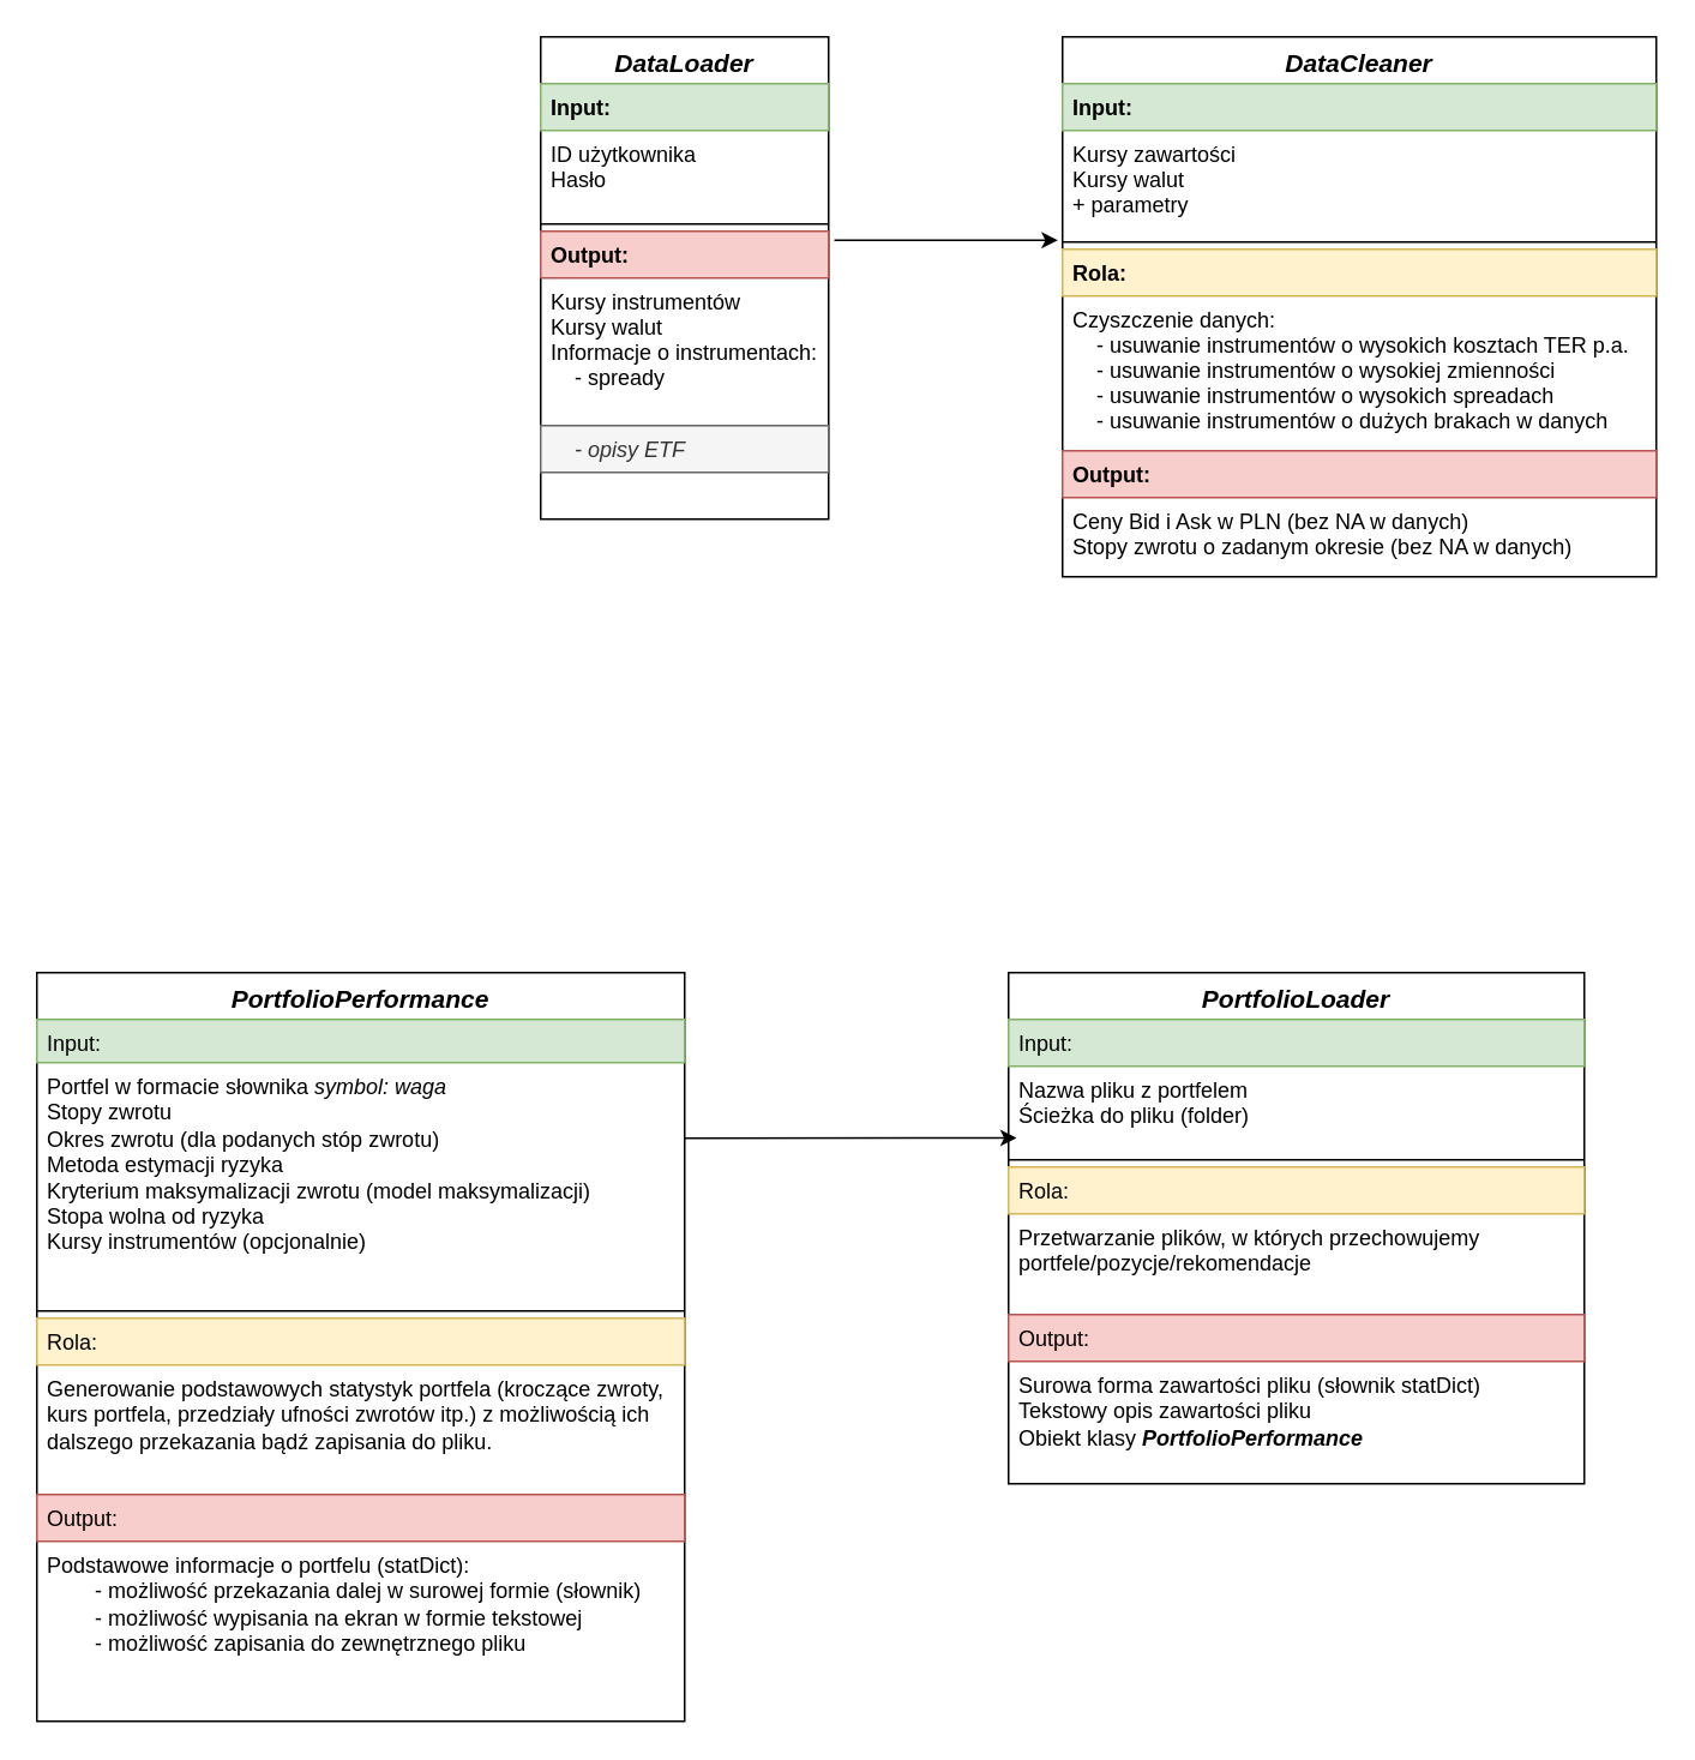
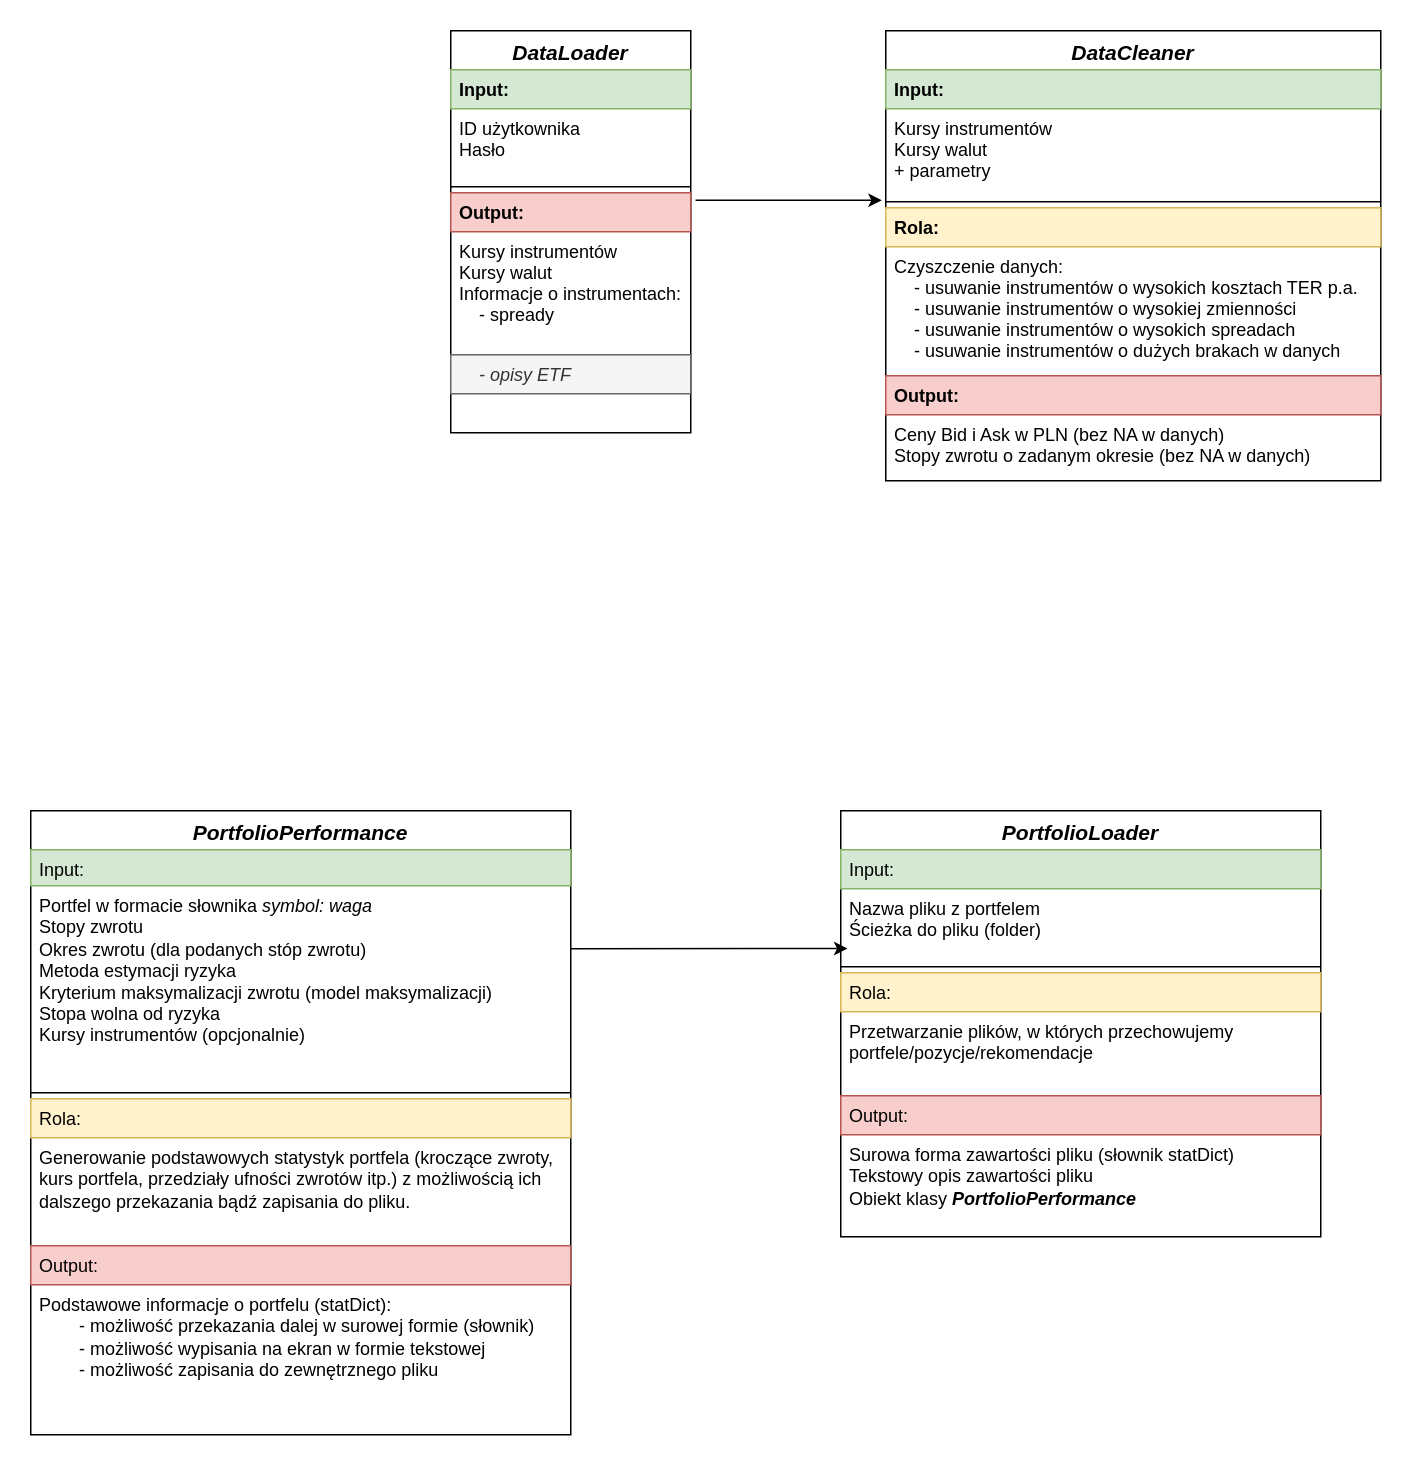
  <mxCell id="0" />
  <mxCell id="1" parent="0" />
  <mxCell id="2" value="DataLoader" style="swimlane;fontStyle=3;align=center;verticalAlign=top;childLayout=stackLayout;horizontal=1;startSize=26;horizontalStack=0;resizeParent=1;resizeLast=0;collapsible=1;marginBottom=0;rounded=0;shadow=0;strokeWidth=1;fontSize=14;" parent="1" vertex="1"><mxGeometry x="300" y="20" width="160" height="268" as="geometry"><mxRectangle x="230" y="140" width="160" height="26" as="alternateBounds" /></mxGeometry></mxCell>
  <mxCell id="3" value="Input:" style="text;align=left;verticalAlign=top;spacingLeft=4;spacingRight=4;overflow=hidden;rotatable=0;points=[[0,0.5],[1,0.5]];portConstraint=eastwest;fillColor=#d5e8d4;strokeColor=#82b366;fontStyle=1" vertex="1" parent="2"><mxGeometry y="26" width="160" height="26" as="geometry" /></mxCell>
  <mxCell id="4" value="ID użytkownika&#10;Hasło" style="text;align=left;verticalAlign=top;spacingLeft=4;spacingRight=4;overflow=hidden;rotatable=0;points=[[0,0.5],[1,0.5]];portConstraint=eastwest;" parent="2" vertex="1"><mxGeometry y="52" width="160" height="48" as="geometry" /></mxCell>
  <mxCell id="5" value="" style="line;html=1;strokeWidth=1;align=left;verticalAlign=middle;spacingTop=-1;spacingLeft=3;spacingRight=3;rotatable=0;labelPosition=right;points=[];portConstraint=eastwest;" parent="2" vertex="1"><mxGeometry y="100" width="160" height="8" as="geometry" /></mxCell>
  <mxCell id="6" value="Output:" style="text;align=left;verticalAlign=top;spacingLeft=4;spacingRight=4;overflow=hidden;rotatable=0;points=[[0,0.5],[1,0.5]];portConstraint=eastwest;fillColor=#f8cecc;strokeColor=#b85450;fontStyle=1" vertex="1" parent="2"><mxGeometry y="108" width="160" height="26" as="geometry" /></mxCell>
  <mxCell id="7" value="Kursy instrumentów&#10;Kursy walut&#10;Informacje o instrumentach:&#10;    - spready&#10;" style="text;align=left;verticalAlign=top;spacingLeft=4;spacingRight=4;overflow=hidden;rotatable=0;points=[[0,0.5],[1,0.5]];portConstraint=eastwest;" parent="2" vertex="1"><mxGeometry y="134" width="160" height="82" as="geometry" /></mxCell>
  <mxCell id="8" value="    - opisy ETF&#10;" style="text;align=left;verticalAlign=top;spacingLeft=4;spacingRight=4;overflow=hidden;rotatable=0;points=[[0,0.5],[1,0.5]];portConstraint=eastwest;fontStyle=2;fillColor=#f5f5f5;fontColor=#333333;strokeColor=#666666;" vertex="1" parent="2"><mxGeometry y="216" width="160" height="26" as="geometry" /></mxCell>
  <mxCell id="9" value="DataCleaner" style="swimlane;fontStyle=3;align=center;verticalAlign=top;childLayout=stackLayout;horizontal=1;startSize=26;horizontalStack=0;resizeParent=1;resizeLast=0;collapsible=1;marginBottom=0;rounded=0;shadow=0;strokeWidth=1;fontSize=14;" parent="1" vertex="1"><mxGeometry x="590" y="20" width="330" height="300" as="geometry"><mxRectangle x="550" y="140" width="160" height="26" as="alternateBounds" /></mxGeometry></mxCell>
  <mxCell id="10" value="Input:" style="text;align=left;verticalAlign=top;spacingLeft=4;spacingRight=4;overflow=hidden;rotatable=0;points=[[0,0.5],[1,0.5]];portConstraint=eastwest;fillColor=#d5e8d4;strokeColor=#82b366;fontStyle=1" vertex="1" parent="9"><mxGeometry y="26" width="330" height="26" as="geometry" /></mxCell>
- <mxCell id="11" value="Kursy zawartości&#10;Kursy walut&#10;+ parametry" style="text;align=left;verticalAlign=top;spacingLeft=4;spacingRight=4;overflow=hidden;rotatable=0;points=[[0,0.5],[1,0.5]];portConstraint=eastwest;" parent="9" vertex="1"><mxGeometry y="52" width="330" height="58" as="geometry" /></mxCell>
+ <mxCell id="11" value="Kursy instrumentów&#10;Kursy walut&#10;+ parametry" style="text;align=left;verticalAlign=top;spacingLeft=4;spacingRight=4;overflow=hidden;rotatable=0;points=[[0,0.5],[1,0.5]];portConstraint=eastwest;" parent="9" vertex="1"><mxGeometry y="52" width="330" height="58" as="geometry" /></mxCell>
  <mxCell id="12" value="" style="line;html=1;strokeWidth=1;align=left;verticalAlign=middle;spacingTop=-1;spacingLeft=3;spacingRight=3;rotatable=0;labelPosition=right;points=[];portConstraint=eastwest;" parent="9" vertex="1"><mxGeometry y="110" width="330" height="8" as="geometry" /></mxCell>
  <mxCell id="13" value="Rola:" style="text;align=left;verticalAlign=top;spacingLeft=4;spacingRight=4;overflow=hidden;rotatable=0;points=[[0,0.5],[1,0.5]];portConstraint=eastwest;fillColor=#fff2cc;strokeColor=#d6b656;fontStyle=1" vertex="1" parent="9"><mxGeometry y="118" width="330" height="26" as="geometry" /></mxCell>
  <mxCell id="14" value="Czyszczenie danych:&#10;    - usuwanie instrumentów o wysokich kosztach TER p.a.&#10;    - usuwanie instrumentów o wysokiej zmienności&#10;    - usuwanie instrumentów o wysokich spreadach&#10;    - usuwanie instrumentów o dużych brakach w danych" style="text;align=left;verticalAlign=top;spacingLeft=4;spacingRight=4;overflow=hidden;rotatable=0;points=[[0,0.5],[1,0.5]];portConstraint=eastwest;" vertex="1" parent="9"><mxGeometry y="144" width="330" height="86" as="geometry" /></mxCell>
  <mxCell id="15" value="Output:" style="text;align=left;verticalAlign=top;spacingLeft=4;spacingRight=4;overflow=hidden;rotatable=0;points=[[0,0.5],[1,0.5]];portConstraint=eastwest;fillColor=#f8cecc;strokeColor=#b85450;fontStyle=1" vertex="1" parent="9"><mxGeometry y="230" width="330" height="26" as="geometry" /></mxCell>
  <mxCell id="16" value="Ceny Bid i Ask w PLN (bez NA w danych)&#10;Stopy zwrotu o zadanym okresie (bez NA w danych)" style="text;align=left;verticalAlign=top;spacingLeft=4;spacingRight=4;overflow=hidden;rotatable=0;points=[[0,0.5],[1,0.5]];portConstraint=eastwest;" vertex="1" parent="9"><mxGeometry y="256" width="330" height="44" as="geometry" /></mxCell>
  <mxCell id="17" value="&lt;font style=&quot;font-size: 14px;&quot;&gt;&lt;i&gt;PortfolioLoader&lt;/i&gt;&lt;/font&gt;" style="swimlane;fontStyle=1;align=center;verticalAlign=top;childLayout=stackLayout;horizontal=1;startSize=26;horizontalStack=0;resizeParent=1;resizeParentMax=0;resizeLast=0;collapsible=1;marginBottom=0;whiteSpace=wrap;html=1;" vertex="1" parent="1"><mxGeometry x="560" y="540" width="320" height="284" as="geometry" /></mxCell>
  <mxCell id="18" value="Input:" style="text;strokeColor=#82b366;fillColor=#d5e8d4;align=left;verticalAlign=top;spacingLeft=4;spacingRight=4;overflow=hidden;rotatable=0;points=[[0,0.5],[1,0.5]];portConstraint=eastwest;whiteSpace=wrap;html=1;" vertex="1" parent="17"><mxGeometry y="26" width="320" height="26" as="geometry" /></mxCell>
  <mxCell id="19" value="Nazwa pliku z portfelem&lt;div&gt;Ścieżka do pliku (folder)&lt;/div&gt;" style="text;align=left;verticalAlign=top;spacingLeft=4;spacingRight=4;overflow=hidden;rotatable=0;points=[[0,0.5],[1,0.5]];portConstraint=eastwest;whiteSpace=wrap;html=1;" vertex="1" parent="17"><mxGeometry y="52" width="320" height="48" as="geometry" /></mxCell>
  <mxCell id="20" value="" style="line;strokeWidth=1;fillColor=none;align=left;verticalAlign=middle;spacingTop=-1;spacingLeft=3;spacingRight=3;rotatable=0;labelPosition=right;points=[];portConstraint=eastwest;strokeColor=inherit;" vertex="1" parent="17"><mxGeometry y="100" width="320" height="8" as="geometry" /></mxCell>
  <mxCell id="21" value="Rola:" style="text;strokeColor=#d6b656;fillColor=#fff2cc;align=left;verticalAlign=top;spacingLeft=4;spacingRight=4;overflow=hidden;rotatable=0;points=[[0,0.5],[1,0.5]];portConstraint=eastwest;whiteSpace=wrap;html=1;" vertex="1" parent="17"><mxGeometry y="108" width="320" height="26" as="geometry" /></mxCell>
  <mxCell id="22" value="Przetwarzanie plików, w których przechowujemy portfele/pozycje/rekomendacje" style="text;align=left;verticalAlign=top;spacingLeft=4;spacingRight=4;overflow=hidden;rotatable=0;points=[[0,0.5],[1,0.5]];portConstraint=eastwest;whiteSpace=wrap;html=1;" vertex="1" parent="17"><mxGeometry y="134" width="320" height="56" as="geometry" /></mxCell>
  <mxCell id="23" value="Output:" style="text;strokeColor=#b85450;fillColor=#f8cecc;align=left;verticalAlign=top;spacingLeft=4;spacingRight=4;overflow=hidden;rotatable=0;points=[[0,0.5],[1,0.5]];portConstraint=eastwest;whiteSpace=wrap;html=1;" vertex="1" parent="17"><mxGeometry y="190" width="320" height="26" as="geometry" /></mxCell>
  <mxCell id="24" value="&lt;div&gt;Surowa forma zawartości pliku (słownik statDict)&lt;/div&gt;Tekstowy opis zawartości pliku&lt;div&gt;Obiekt klasy &lt;b&gt;&lt;i&gt;PortfolioPerformance&lt;/i&gt;&lt;/b&gt;&lt;/div&gt;" style="text;align=left;verticalAlign=top;spacingLeft=4;spacingRight=4;overflow=hidden;rotatable=0;points=[[0,0.5],[1,0.5]];portConstraint=eastwest;whiteSpace=wrap;html=1;" vertex="1" parent="17"><mxGeometry y="216" width="320" height="68" as="geometry" /></mxCell>
  <mxCell id="25" value="&lt;i&gt;&lt;font style=&quot;font-size: 14px;&quot;&gt;PortfolioPerformance&lt;/font&gt;&lt;/i&gt;" style="swimlane;fontStyle=1;align=center;verticalAlign=top;childLayout=stackLayout;horizontal=1;startSize=26;horizontalStack=0;resizeParent=1;resizeParentMax=0;resizeLast=0;collapsible=1;marginBottom=0;whiteSpace=wrap;html=1;" vertex="1" parent="1"><mxGeometry x="20" y="540" width="360" height="416" as="geometry" /></mxCell>
  <mxCell id="26" value="Input:" style="text;strokeColor=#82b366;fillColor=#d5e8d4;align=left;verticalAlign=top;spacingLeft=4;spacingRight=4;overflow=hidden;rotatable=0;points=[[0,0.5],[1,0.5]];portConstraint=eastwest;whiteSpace=wrap;html=1;" vertex="1" parent="25"><mxGeometry y="26" width="360" height="24" as="geometry" /></mxCell>
  <mxCell id="27" value="Portfel w formacie słownika &lt;i&gt;symbol: waga&lt;/i&gt;&lt;div&gt;Stopy zwrotu&lt;/div&gt;&lt;div&gt;Okres zwrotu (dla podanych stóp zwrotu)&lt;/div&gt;&lt;div&gt;Metoda estymacji ryzyka&lt;/div&gt;&lt;div&gt;Kryterium maksymalizacji zwrotu (model maksymalizacji)&lt;/div&gt;&lt;div&gt;Stopa wolna od ryzyka&lt;/div&gt;&lt;div&gt;Kursy instrumentów (opcjonalnie)&lt;/div&gt;" style="text;strokeColor=none;fillColor=none;align=left;verticalAlign=top;spacingLeft=4;spacingRight=4;overflow=hidden;rotatable=0;points=[[0,0.5],[1,0.5]];portConstraint=eastwest;whiteSpace=wrap;html=1;" vertex="1" parent="25"><mxGeometry y="50" width="360" height="134" as="geometry" /></mxCell>
  <mxCell id="28" value="" style="line;strokeWidth=1;fillColor=none;align=left;verticalAlign=middle;spacingTop=-1;spacingLeft=3;spacingRight=3;rotatable=0;labelPosition=right;points=[];portConstraint=eastwest;strokeColor=inherit;" vertex="1" parent="25"><mxGeometry y="184" width="360" height="8" as="geometry" /></mxCell>
  <mxCell id="29" value="Rola:" style="text;strokeColor=#d6b656;fillColor=#fff2cc;align=left;verticalAlign=top;spacingLeft=4;spacingRight=4;overflow=hidden;rotatable=0;points=[[0,0.5],[1,0.5]];portConstraint=eastwest;whiteSpace=wrap;html=1;" vertex="1" parent="25"><mxGeometry y="192" width="360" height="26" as="geometry" /></mxCell>
  <mxCell id="30" value="Generowanie podstawowych statystyk portfela (kroczące zwroty, kurs portfela, przedziały ufności zwrotów itp.) z możliwością ich dalszego przekazania bądź zapisania do pliku." style="text;strokeColor=none;fillColor=none;align=left;verticalAlign=top;spacingLeft=4;spacingRight=4;overflow=hidden;rotatable=0;points=[[0,0.5],[1,0.5]];portConstraint=eastwest;whiteSpace=wrap;html=1;" vertex="1" parent="25"><mxGeometry y="218" width="360" height="72" as="geometry" /></mxCell>
  <mxCell id="31" value="Output:" style="text;strokeColor=#b85450;fillColor=#f8cecc;align=left;verticalAlign=top;spacingLeft=4;spacingRight=4;overflow=hidden;rotatable=0;points=[[0,0.5],[1,0.5]];portConstraint=eastwest;whiteSpace=wrap;html=1;" vertex="1" parent="25"><mxGeometry y="290" width="360" height="26" as="geometry" /></mxCell>
  <mxCell id="32" value="Podstawowe informacje o portfelu (statDict):&lt;div&gt;&lt;span style=&quot;white-space: pre;&quot;&gt;&#09;&lt;/span&gt;- możliwość przekazania dalej w surowej formie (słownik)&lt;br&gt;&lt;div&gt;&lt;span style=&quot;white-space: pre;&quot;&gt;&#09;&lt;/span&gt;- możliwość wypisania na ekran w formie tekstowej&lt;br&gt;&lt;/div&gt;&lt;div&gt;&lt;span style=&quot;white-space: pre;&quot;&gt;&#09;&lt;/span&gt;- możliwość zapisania do zewnętrznego pliku&lt;br&gt;&lt;/div&gt;&lt;/div&gt;" style="text;strokeColor=none;fillColor=none;align=left;verticalAlign=top;spacingLeft=4;spacingRight=4;overflow=hidden;rotatable=0;points=[[0,0.5],[1,0.5]];portConstraint=eastwest;whiteSpace=wrap;html=1;" vertex="1" parent="25"><mxGeometry y="316" width="360" height="100" as="geometry" /></mxCell>
  <mxCell id="33" value="" style="endArrow=classic;html=1;rounded=0;exitX=1.02;exitY=0.192;exitDx=0;exitDy=0;exitPerimeter=0;entryX=-0.008;entryY=1.052;entryDx=0;entryDy=0;entryPerimeter=0;" edge="1" parent="1" source="6" target="11"><mxGeometry width="50" height="50" relative="1" as="geometry"><mxPoint x="520" y="90" as="sourcePoint" /><mxPoint x="570" y="40" as="targetPoint" /></mxGeometry></mxCell>
  <mxCell id="34" value="" style="endArrow=classic;html=1;rounded=0;entryX=0.014;entryY=0.83;entryDx=0;entryDy=0;entryPerimeter=0;" edge="1" parent="1" target="19"><mxGeometry width="50" height="50" relative="1" as="geometry"><mxPoint x="380" y="632" as="sourcePoint" /><mxPoint x="540" y="690" as="targetPoint" /></mxGeometry></mxCell>
